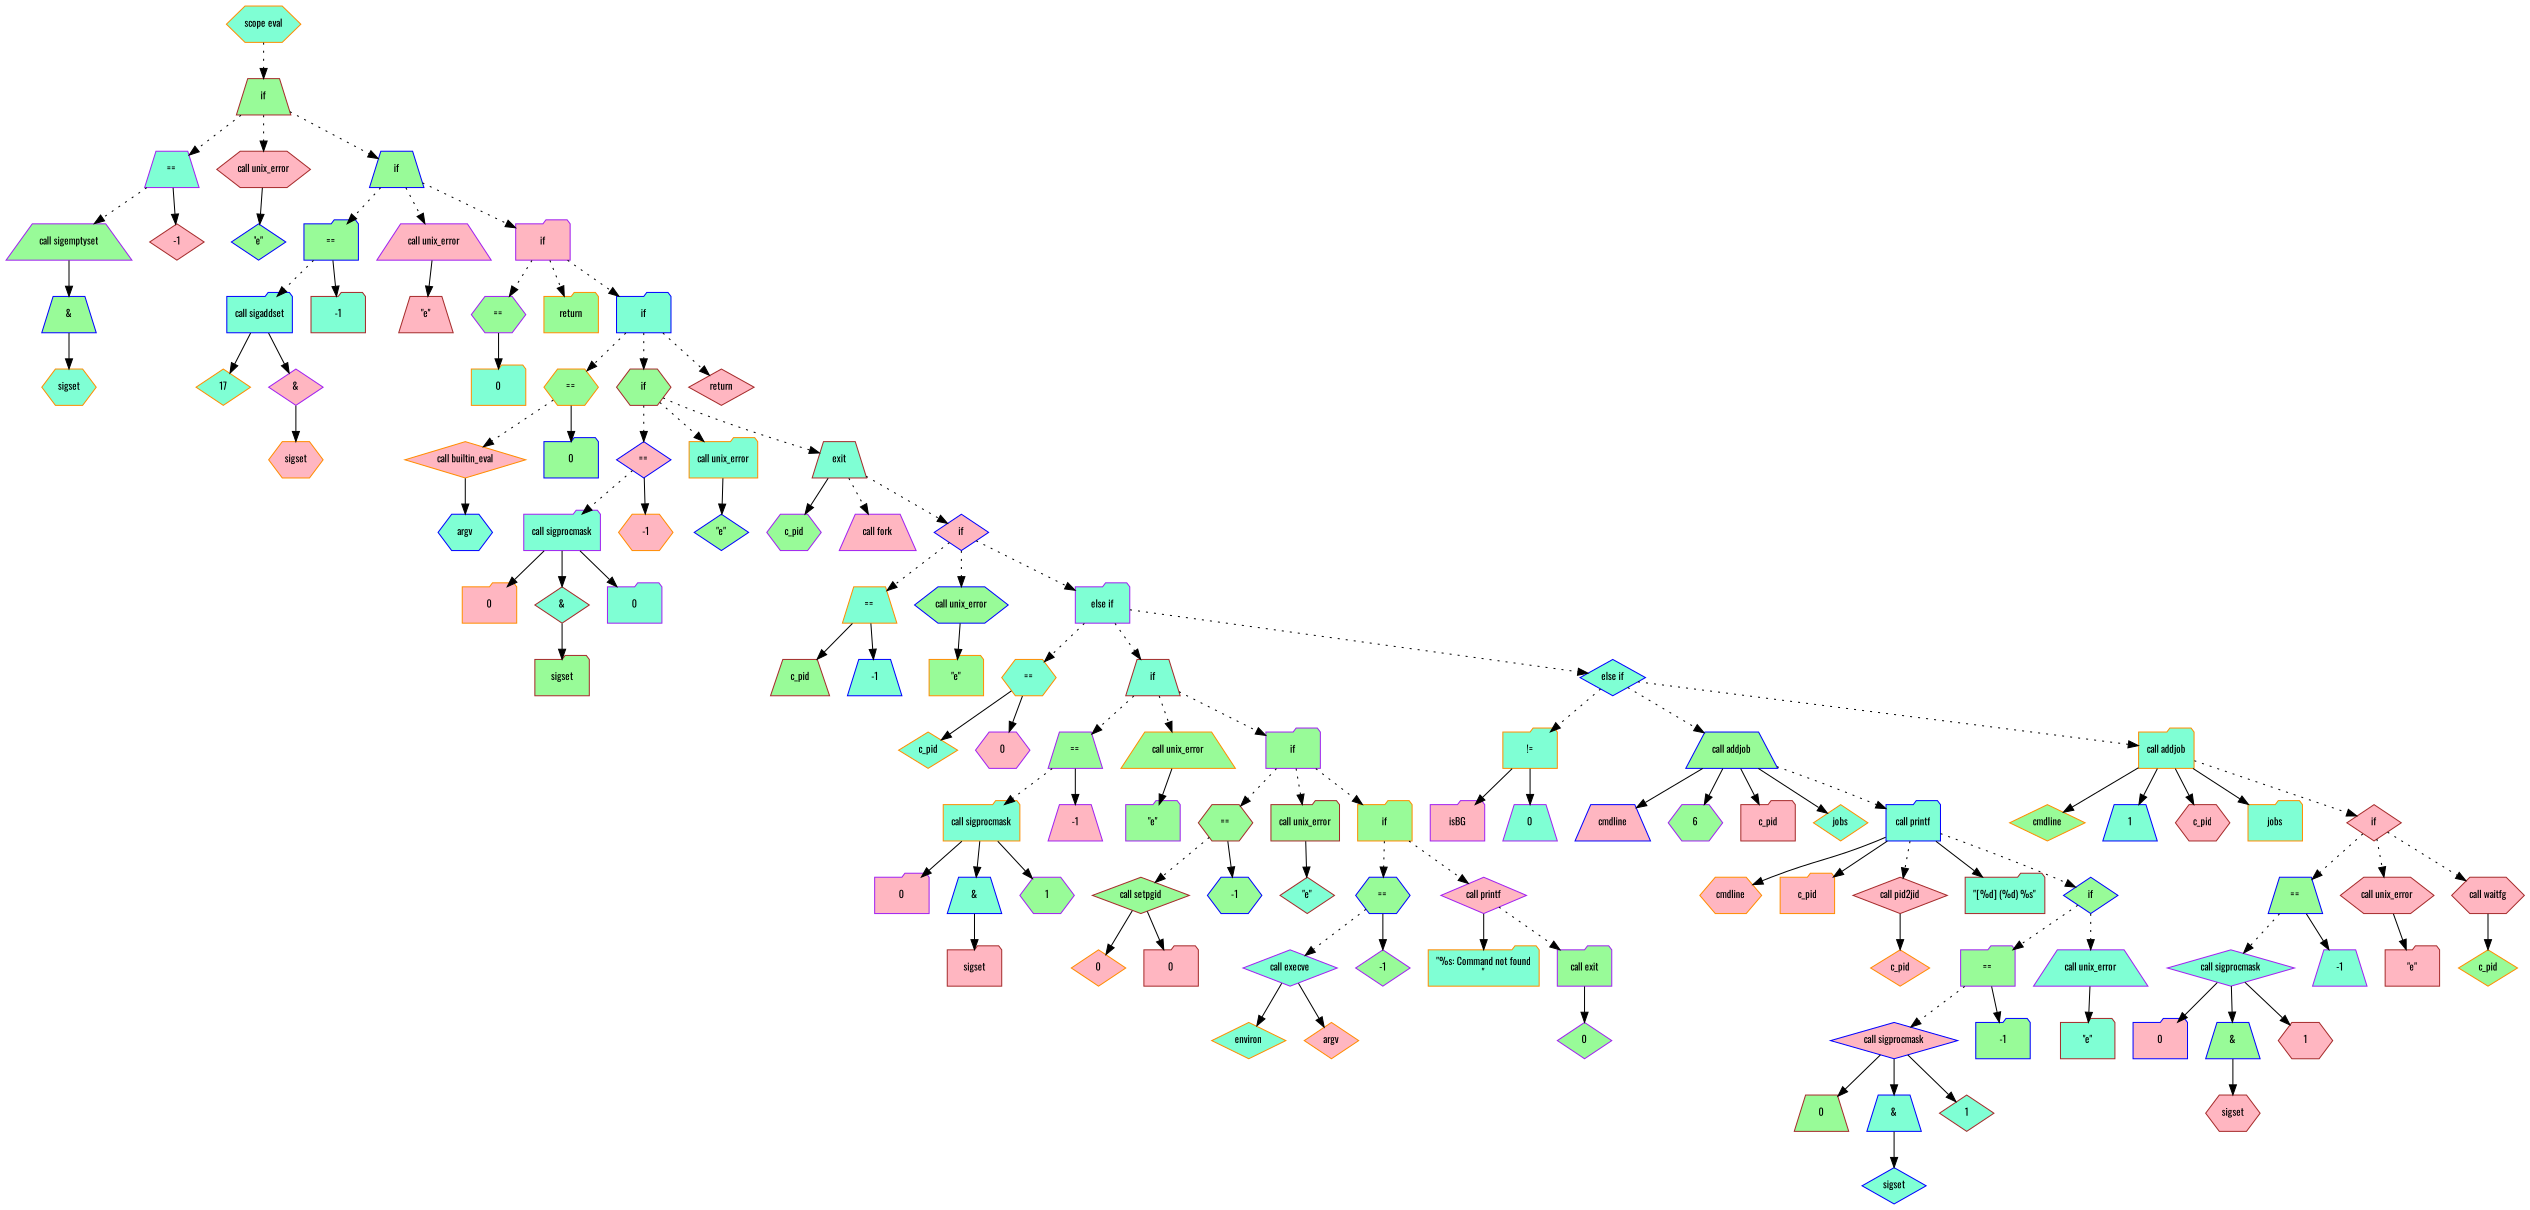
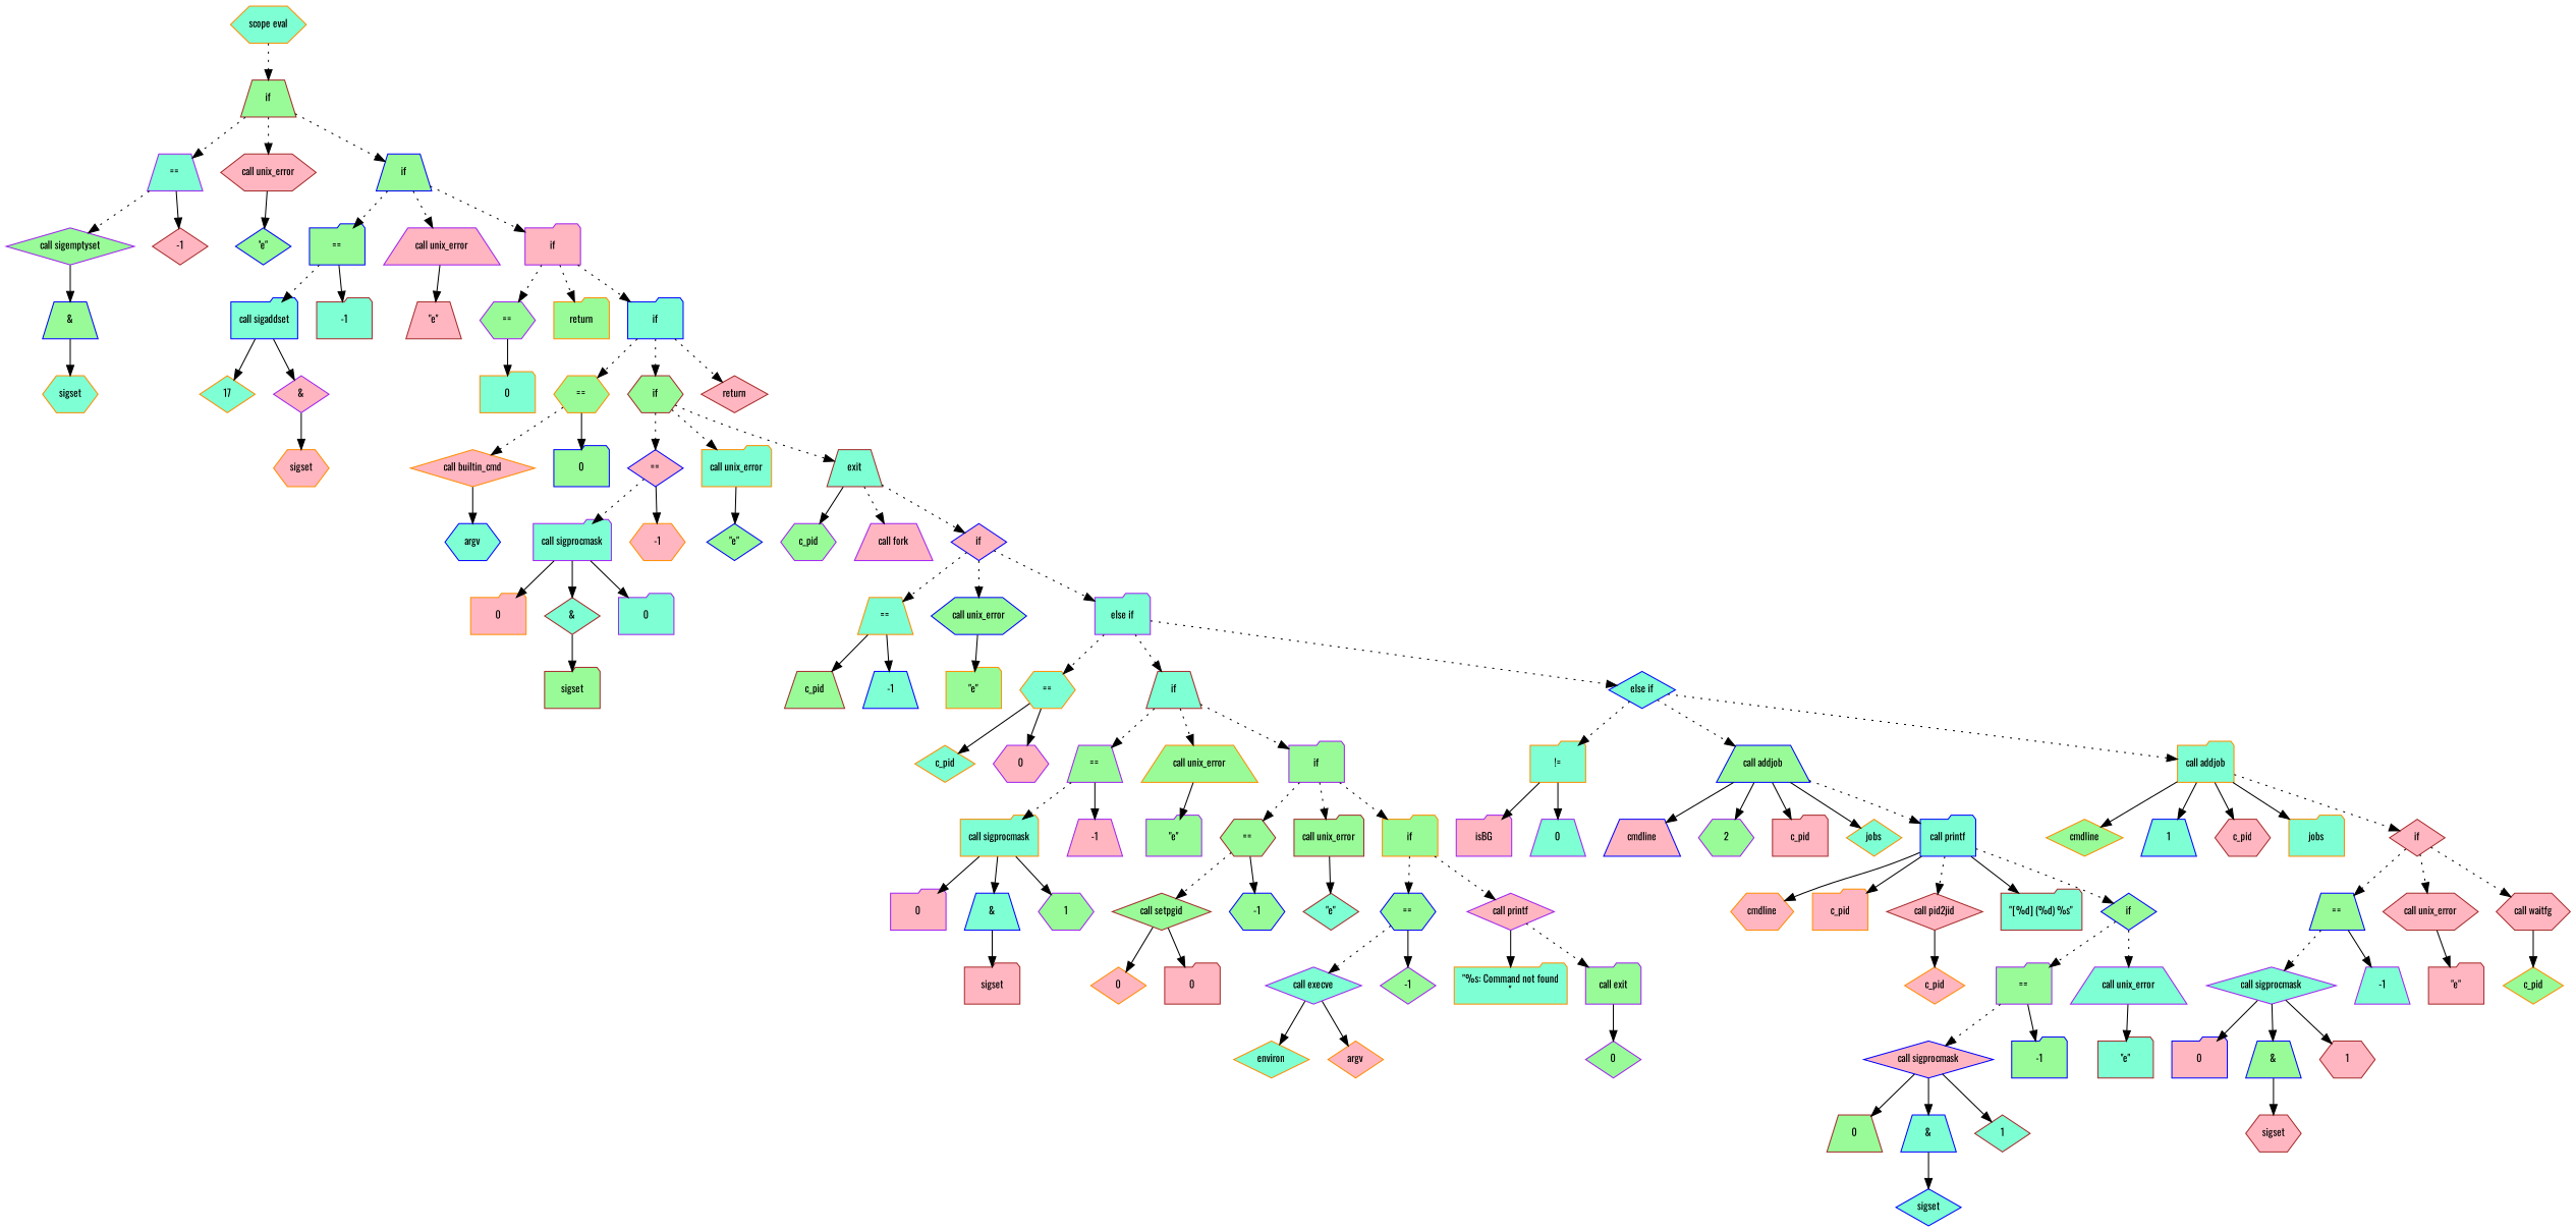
  digraph {
    fontname=Oswald
    fontsize=10
    node [color=darkorange fillcolor=aquamarine fontname=Oswald fontsize=10 shape=folder style=filled]
    edge [fontname=Oswald fontsize=10]
    n1 [label="scope eval" shape=hexagon]
    n2 [color=brown fillcolor=palegreen label=if shape=trapezium]
    n3 [color=purple label="==" shape=trapezium]
    n4 [color=brown fillcolor=lightpink label="call unix_error" shape=hexagon]
    n5 [color=blue fillcolor=palegreen label=if shape=trapezium]
-   n6 [color=purple fillcolor=palegreen label="call sigemptyset" shape=trapezium]
+   n6 [color=purple fillcolor=palegreen label="call sigemptyset" shape=diamond]
    n7 [color=brown fillcolor=lightpink label=-1 shape=diamond]
    n8 [color=blue fillcolor=palegreen label="\"e\"" shape=diamond]
    n9 [color=blue fillcolor=palegreen label="=="]
    n10 [color=purple fillcolor=lightpink label="call unix_error" shape=trapezium]
    n11 [color=purple fillcolor=lightpink label=if]
    n12 [color=blue fillcolor=palegreen label="&" shape=trapezium]
    n13 [label=sigset shape=hexagon]
    n14 [color=blue label="call sigaddset"]
    n15 [color=brown label=-1]
    n16 [color=brown fillcolor=lightpink label="\"e\"" shape=trapezium]
    n17 [color=purple fillcolor=palegreen label="==" shape=hexagon]
    n18 [fillcolor=palegreen label=return]
    n19 [color=blue label=if]
    n20 [label=17 shape=diamond]
    n21 [color=purple fillcolor=lightpink label="&" shape=diamond]
    n22 [fillcolor=lightpink label=sigset shape=hexagon]
    n23 [label=0]
    n24 [fillcolor=palegreen label="==" shape=hexagon]
    n25 [color=brown fillcolor=palegreen label=if shape=hexagon]
    n26 [color=brown fillcolor=lightpink label=return shape=diamond]
-   n27 [fillcolor=lightpink label="call builtin_eval" shape=diamond]
+   n27 [fillcolor=lightpink label="call builtin_cmd" shape=diamond]
    n28 [color=blue fillcolor=palegreen label=0]
    n29 [color=blue fillcolor=lightpink label="==" shape=diamond]
    n30 [label="call unix_error"]
    n31 [color=brown label=exit shape=trapezium]
    n32 [color=blue label=argv shape=hexagon]
    n33 [color=purple label="call sigprocmask"]
    n34 [fillcolor=lightpink label=-1 shape=hexagon]
    n35 [color=blue fillcolor=palegreen label="\"e\"" shape=diamond]
    n36 [color=purple fillcolor=palegreen label=c_pid shape=hexagon]
    n37 [color=purple fillcolor=lightpink label="call fork" shape=trapezium]
    n38 [color=blue fillcolor=lightpink label=if shape=diamond]
    n39 [fillcolor=lightpink label=0]
    n40 [color=brown label="&" shape=diamond]
    n41 [color=purple label=0]
    n42 [color=brown fillcolor=palegreen label=sigset]
    n43 [label="==" shape=trapezium]
    n44 [color=blue fillcolor=palegreen label="call unix_error" shape=hexagon]
    n45 [color=purple label="else if"]
    n46 [color=brown fillcolor=palegreen label=c_pid shape=trapezium]
    n47 [color=blue label=-1 shape=trapezium]
    n48 [fillcolor=palegreen label="\"e\""]
    n49 [label="==" shape=hexagon]
    n50 [color=brown label=if shape=trapezium]
    n51 [color=blue label="else if" shape=diamond]
    n52 [label=c_pid shape=diamond]
    n53 [color=purple fillcolor=lightpink label=0 shape=hexagon]
    n54 [color=purple fillcolor=palegreen label="==" shape=trapezium]
    n55 [fillcolor=palegreen label="call unix_error" shape=trapezium]
    n56 [color=purple fillcolor=palegreen label=if]
    n57 [label="!="]
    n58 [color=blue fillcolor=palegreen label="call addjob" shape=trapezium]
    n59 [label="call addjob"]
    n60 [label="call sigprocmask"]
    n61 [color=purple fillcolor=lightpink label=-1 shape=trapezium]
    n62 [color=purple fillcolor=palegreen label="\"e\""]
    n63 [color=brown fillcolor=palegreen label="==" shape=hexagon]
    n64 [color=brown fillcolor=palegreen label="call unix_error"]
    n65 [fillcolor=palegreen label=if]
    n66 [color=purple fillcolor=lightpink label=0]
    n67 [color=blue label="&" shape=trapezium]
    n68 [color=purple fillcolor=palegreen label=1 shape=hexagon]
    n69 [color=brown fillcolor=lightpink label=sigset]
    n70 [color=brown fillcolor=palegreen label="call setpgid" shape=diamond]
    n71 [color=blue fillcolor=palegreen label=-1 shape=hexagon]
    n72 [color=brown label="\"e\"" shape=diamond]
    n73 [color=blue fillcolor=palegreen label="==" shape=hexagon]
    n74 [color=purple fillcolor=lightpink label="call printf" shape=diamond]
    n75 [fillcolor=lightpink label=0 shape=diamond]
    n76 [color=brown fillcolor=lightpink label=0]
    n77 [color=purple label="call execve" shape=diamond]
    n78 [color=purple fillcolor=palegreen label=-1 shape=diamond]
    n79 [label="\"%s: Command not found\n\""]
    n80 [color=purple fillcolor=palegreen label="call exit"]
    n81 [label=environ shape=diamond]
    n82 [fillcolor=lightpink label=argv shape=diamond]
    n83 [color=purple fillcolor=palegreen label=0 shape=diamond]
    n84 [color=purple fillcolor=lightpink label=isBG]
    n85 [color=purple label=0 shape=trapezium]
    n86 [color=blue fillcolor=lightpink label=cmdline shape=trapezium]
-   n87 [color=purple fillcolor=palegreen label=6 shape=hexagon]
+   n87 [color=purple fillcolor=palegreen label=2 shape=hexagon]
    n88 [color=brown fillcolor=lightpink label=c_pid]
    n89 [label=jobs shape=diamond]
    n90 [color=blue label="call printf"]
    n91 [fillcolor=palegreen label=cmdline shape=diamond]
    n92 [color=blue label=1 shape=trapezium]
    n93 [color=brown fillcolor=lightpink label=c_pid shape=hexagon]
    n94 [label=jobs]
    n95 [color=brown fillcolor=lightpink label=if shape=diamond]
    n96 [fillcolor=lightpink label=cmdline shape=hexagon]
    n97 [fillcolor=lightpink label=c_pid]
    n98 [color=brown fillcolor=lightpink label="call pid2jid" shape=diamond]
    n99 [color=brown label="\"[%d] (%d) %s\""]
    n100 [color=blue fillcolor=palegreen label=if shape=diamond]
    n101 [fillcolor=lightpink label=c_pid shape=diamond]
    n102 [color=purple fillcolor=palegreen label="=="]
    n103 [color=purple label="call unix_error" shape=trapezium]
    n104 [color=blue fillcolor=lightpink label="call sigprocmask" shape=diamond]
    n105 [color=blue fillcolor=palegreen label=-1]
    n106 [color=brown label="\"e\""]
    n107 [color=brown fillcolor=palegreen label=0 shape=trapezium]
    n108 [color=blue label="&" shape=trapezium]
    n109 [color=brown label=1 shape=diamond]
    n110 [color=blue label=sigset shape=diamond]
    n111 [color=blue fillcolor=palegreen label="==" shape=trapezium]
    n112 [color=brown fillcolor=lightpink label="call unix_error" shape=hexagon]
    n113 [color=brown fillcolor=lightpink label="call waitfg" shape=hexagon]
    n114 [color=purple label="call sigprocmask" shape=diamond]
    n115 [color=purple label=-1 shape=trapezium]
    n116 [color=brown fillcolor=lightpink label="\"e\""]
    n117 [fillcolor=palegreen label=c_pid shape=diamond]
    n118 [color=blue fillcolor=lightpink label=0]
    n119 [color=blue fillcolor=palegreen label="&" shape=trapezium]
    n120 [color=brown fillcolor=lightpink label=1 shape=hexagon]
    n121 [color=brown fillcolor=lightpink label=sigset shape=hexagon]
    n1 -> n2 [style=dotted]
    n2 -> n3 [style=dotted]
    n2 -> n4 [style=dotted]
    n2 -> n5 [style=dotted]
    n3 -> n6 [style=dotted]
    n3 -> n7
    n4 -> n8
    n5 -> n9 [style=dotted]
    n5 -> n10 [style=dotted]
    n5 -> n11 [style=dotted]
    n6 -> n12
    n9 -> n14 [style=dotted]
    n9 -> n15
    n10 -> n16
    n11 -> n17 [style=dotted]
    n11 -> n18 [style=dotted]
    n11 -> n19 [style=dotted]
    n12 -> n13
    n14 -> n20
    n14 -> n21
    n17 -> n23
    n19 -> n24 [style=dotted]
    n19 -> n25 [style=dotted]
    n19 -> n26 [style=dotted]
    n21 -> n22
    n24 -> n27 [style=dotted]
    n24 -> n28
    n25 -> n29 [style=dotted]
    n25 -> n30 [style=dotted]
    n25 -> n31 [style=dotted]
    n27 -> n32
    n29 -> n33 [style=dotted]
    n29 -> n34
    n30 -> n35
    n31 -> n36
    n31 -> n37 [style=dotted]
    n31 -> n38 [style=dotted]
    n33 -> n39
    n33 -> n40
    n33 -> n41
    n38 -> n43 [style=dotted]
    n38 -> n44 [style=dotted]
    n38 -> n45 [style=dotted]
    n40 -> n42
    n43 -> n46
    n43 -> n47
    n44 -> n48
    n45 -> n49 [style=dotted]
    n45 -> n50 [style=dotted]
    n45 -> n51 [style=dotted]
    n49 -> n52
    n49 -> n53
    n50 -> n54 [style=dotted]
    n50 -> n55 [style=dotted]
    n50 -> n56 [style=dotted]
    n51 -> n57 [style=dotted]
    n51 -> n58 [style=dotted]
    n51 -> n59 [style=dotted]
    n54 -> n60 [style=dotted]
    n54 -> n61
    n55 -> n62
    n56 -> n63 [style=dotted]
    n56 -> n64 [style=dotted]
    n56 -> n65 [style=dotted]
    n57 -> n84
    n57 -> n85
    n58 -> n86
    n58 -> n87
    n58 -> n88
    n58 -> n89
    n58 -> n90 [style=dotted]
    n59 -> n91
    n59 -> n92
    n59 -> n93
    n59 -> n94
    n59 -> n95 [style=dotted]
    n60 -> n66
    n60 -> n67
    n60 -> n68
    n63 -> n70 [style=dotted]
    n63 -> n71
    n64 -> n72
    n65 -> n73 [style=dotted]
    n65 -> n74 [style=dotted]
    n67 -> n69
    n70 -> n75
    n70 -> n76
    n73 -> n77 [style=dotted]
    n73 -> n78
    n74 -> n79
    n74 -> n80 [style=dotted]
    n77 -> n81
    n77 -> n82
    n80 -> n83
    n90 -> n96
    n90 -> n97
    n90 -> n98 [style=dotted]
    n90 -> n99
    n90 -> n100 [style=dotted]
    n95 -> n111 [style=dotted]
    n95 -> n112 [style=dotted]
    n95 -> n113 [style=dotted]
    n98 -> n101
    n100 -> n102 [style=dotted]
    n100 -> n103 [style=dotted]
    n102 -> n104 [style=dotted]
    n102 -> n105
    n103 -> n106
    n104 -> n107
    n104 -> n108
    n104 -> n109
    n108 -> n110
    n111 -> n114 [style=dotted]
    n111 -> n115
    n112 -> n116
    n113 -> n117
    n114 -> n118
    n114 -> n119
    n114 -> n120
    n119 -> n121
  }
